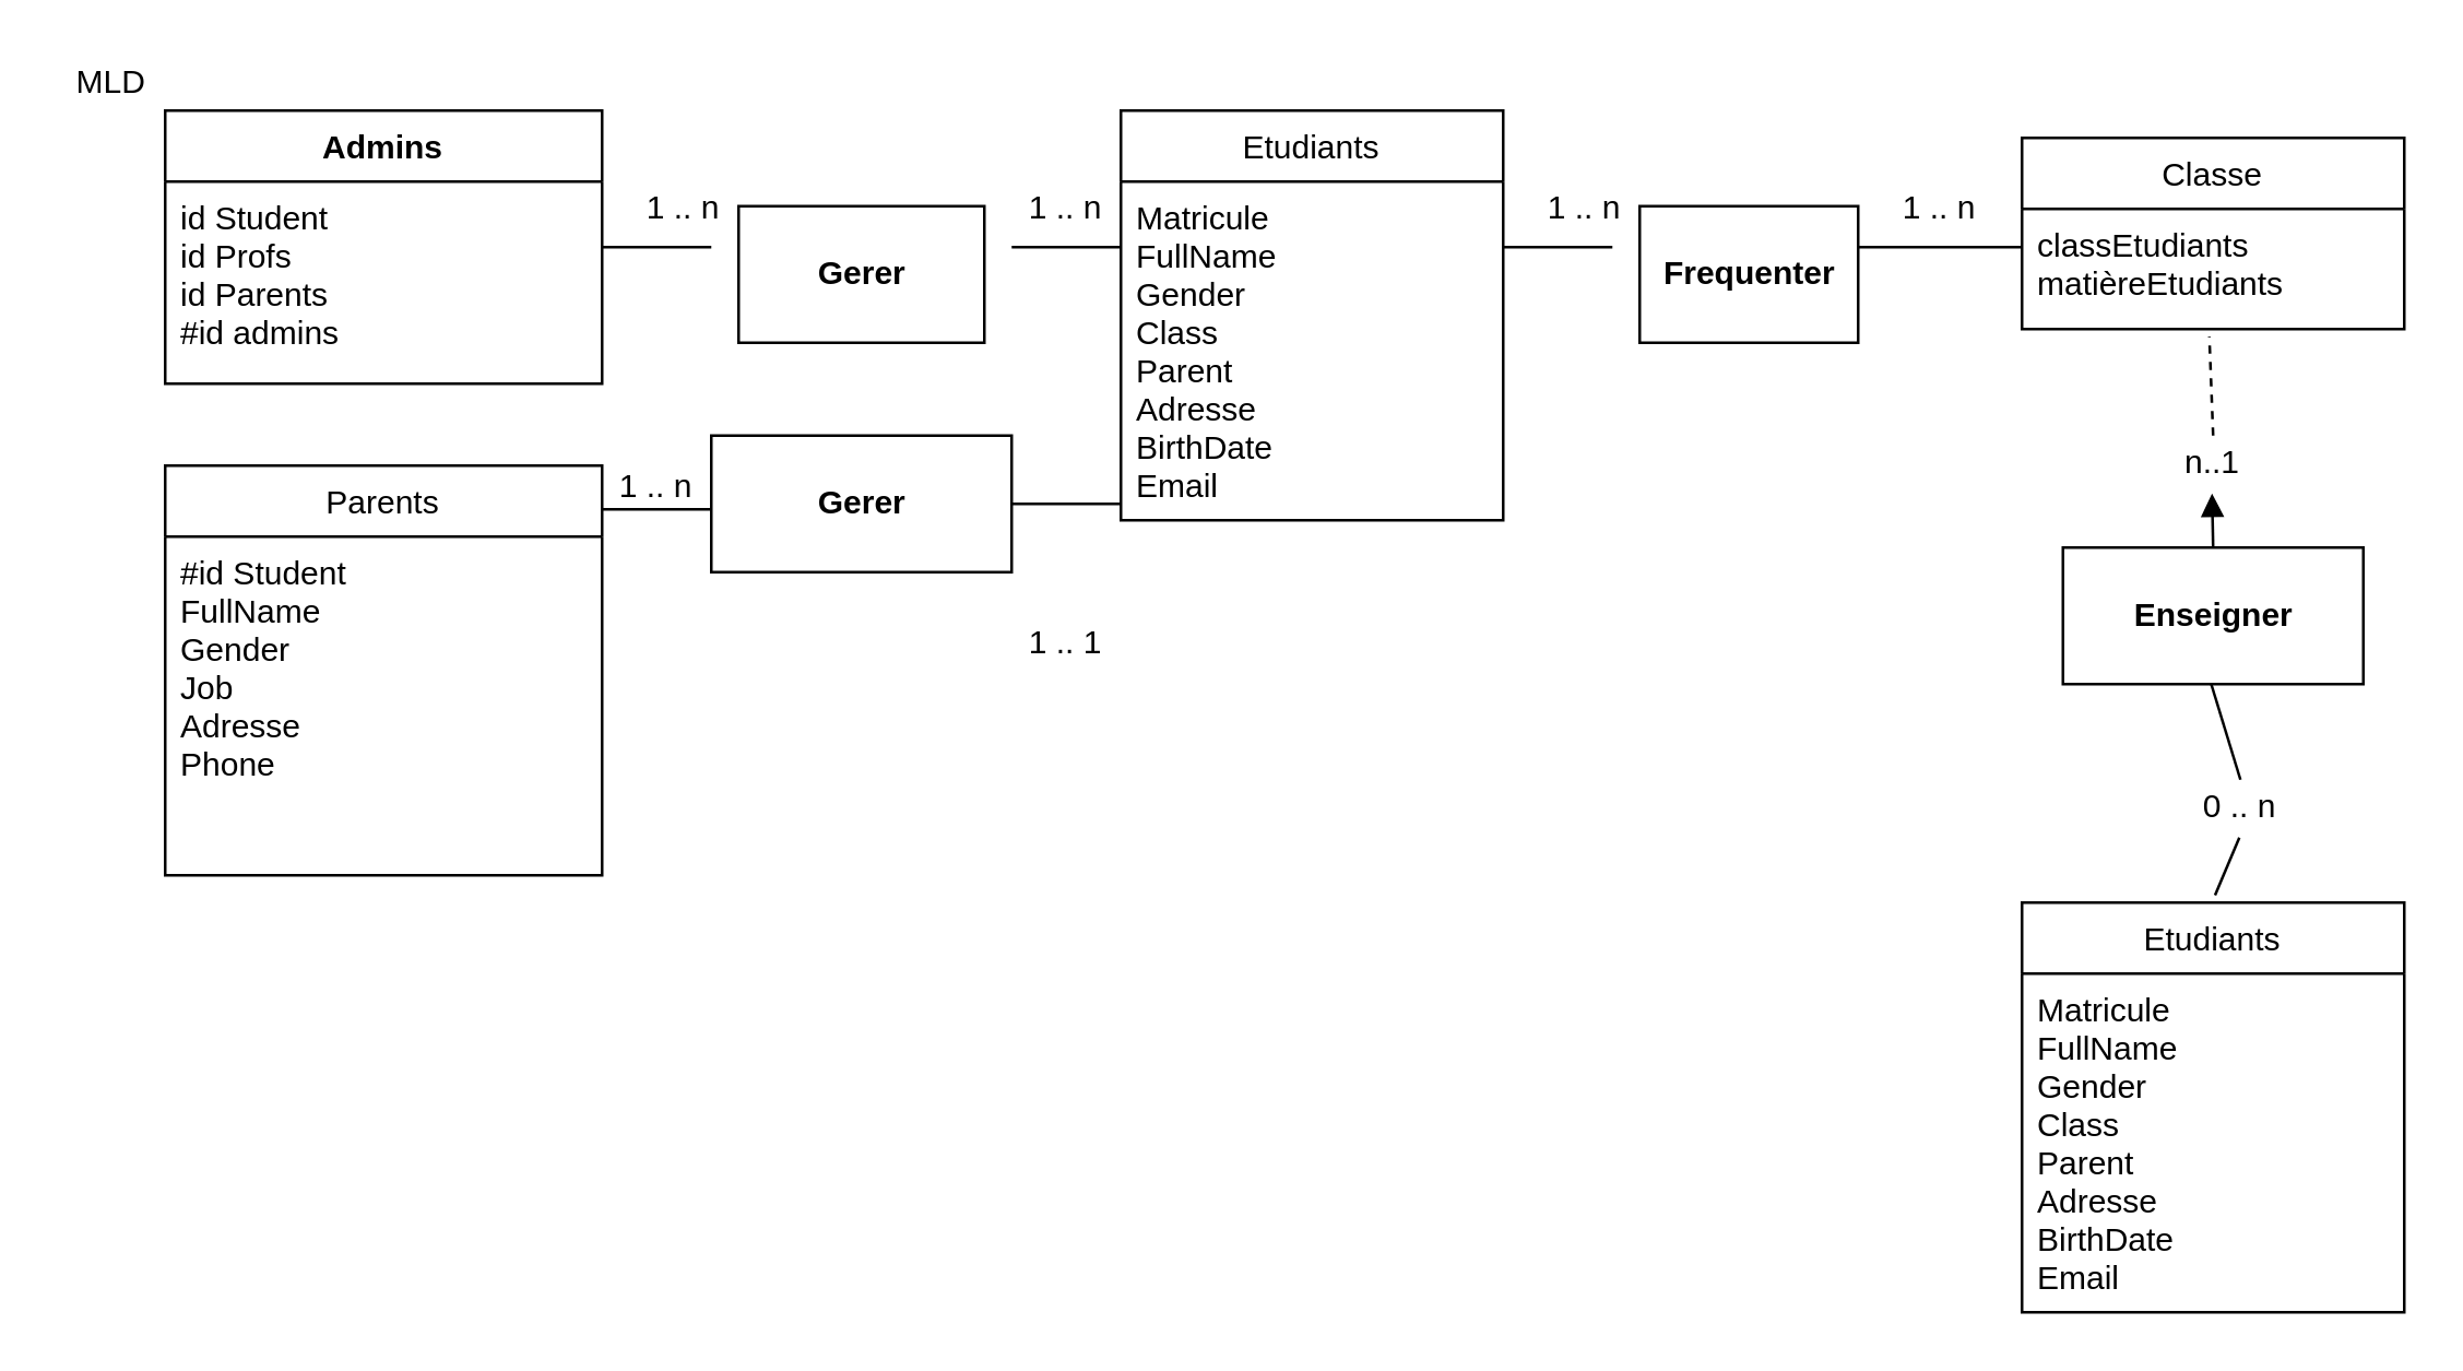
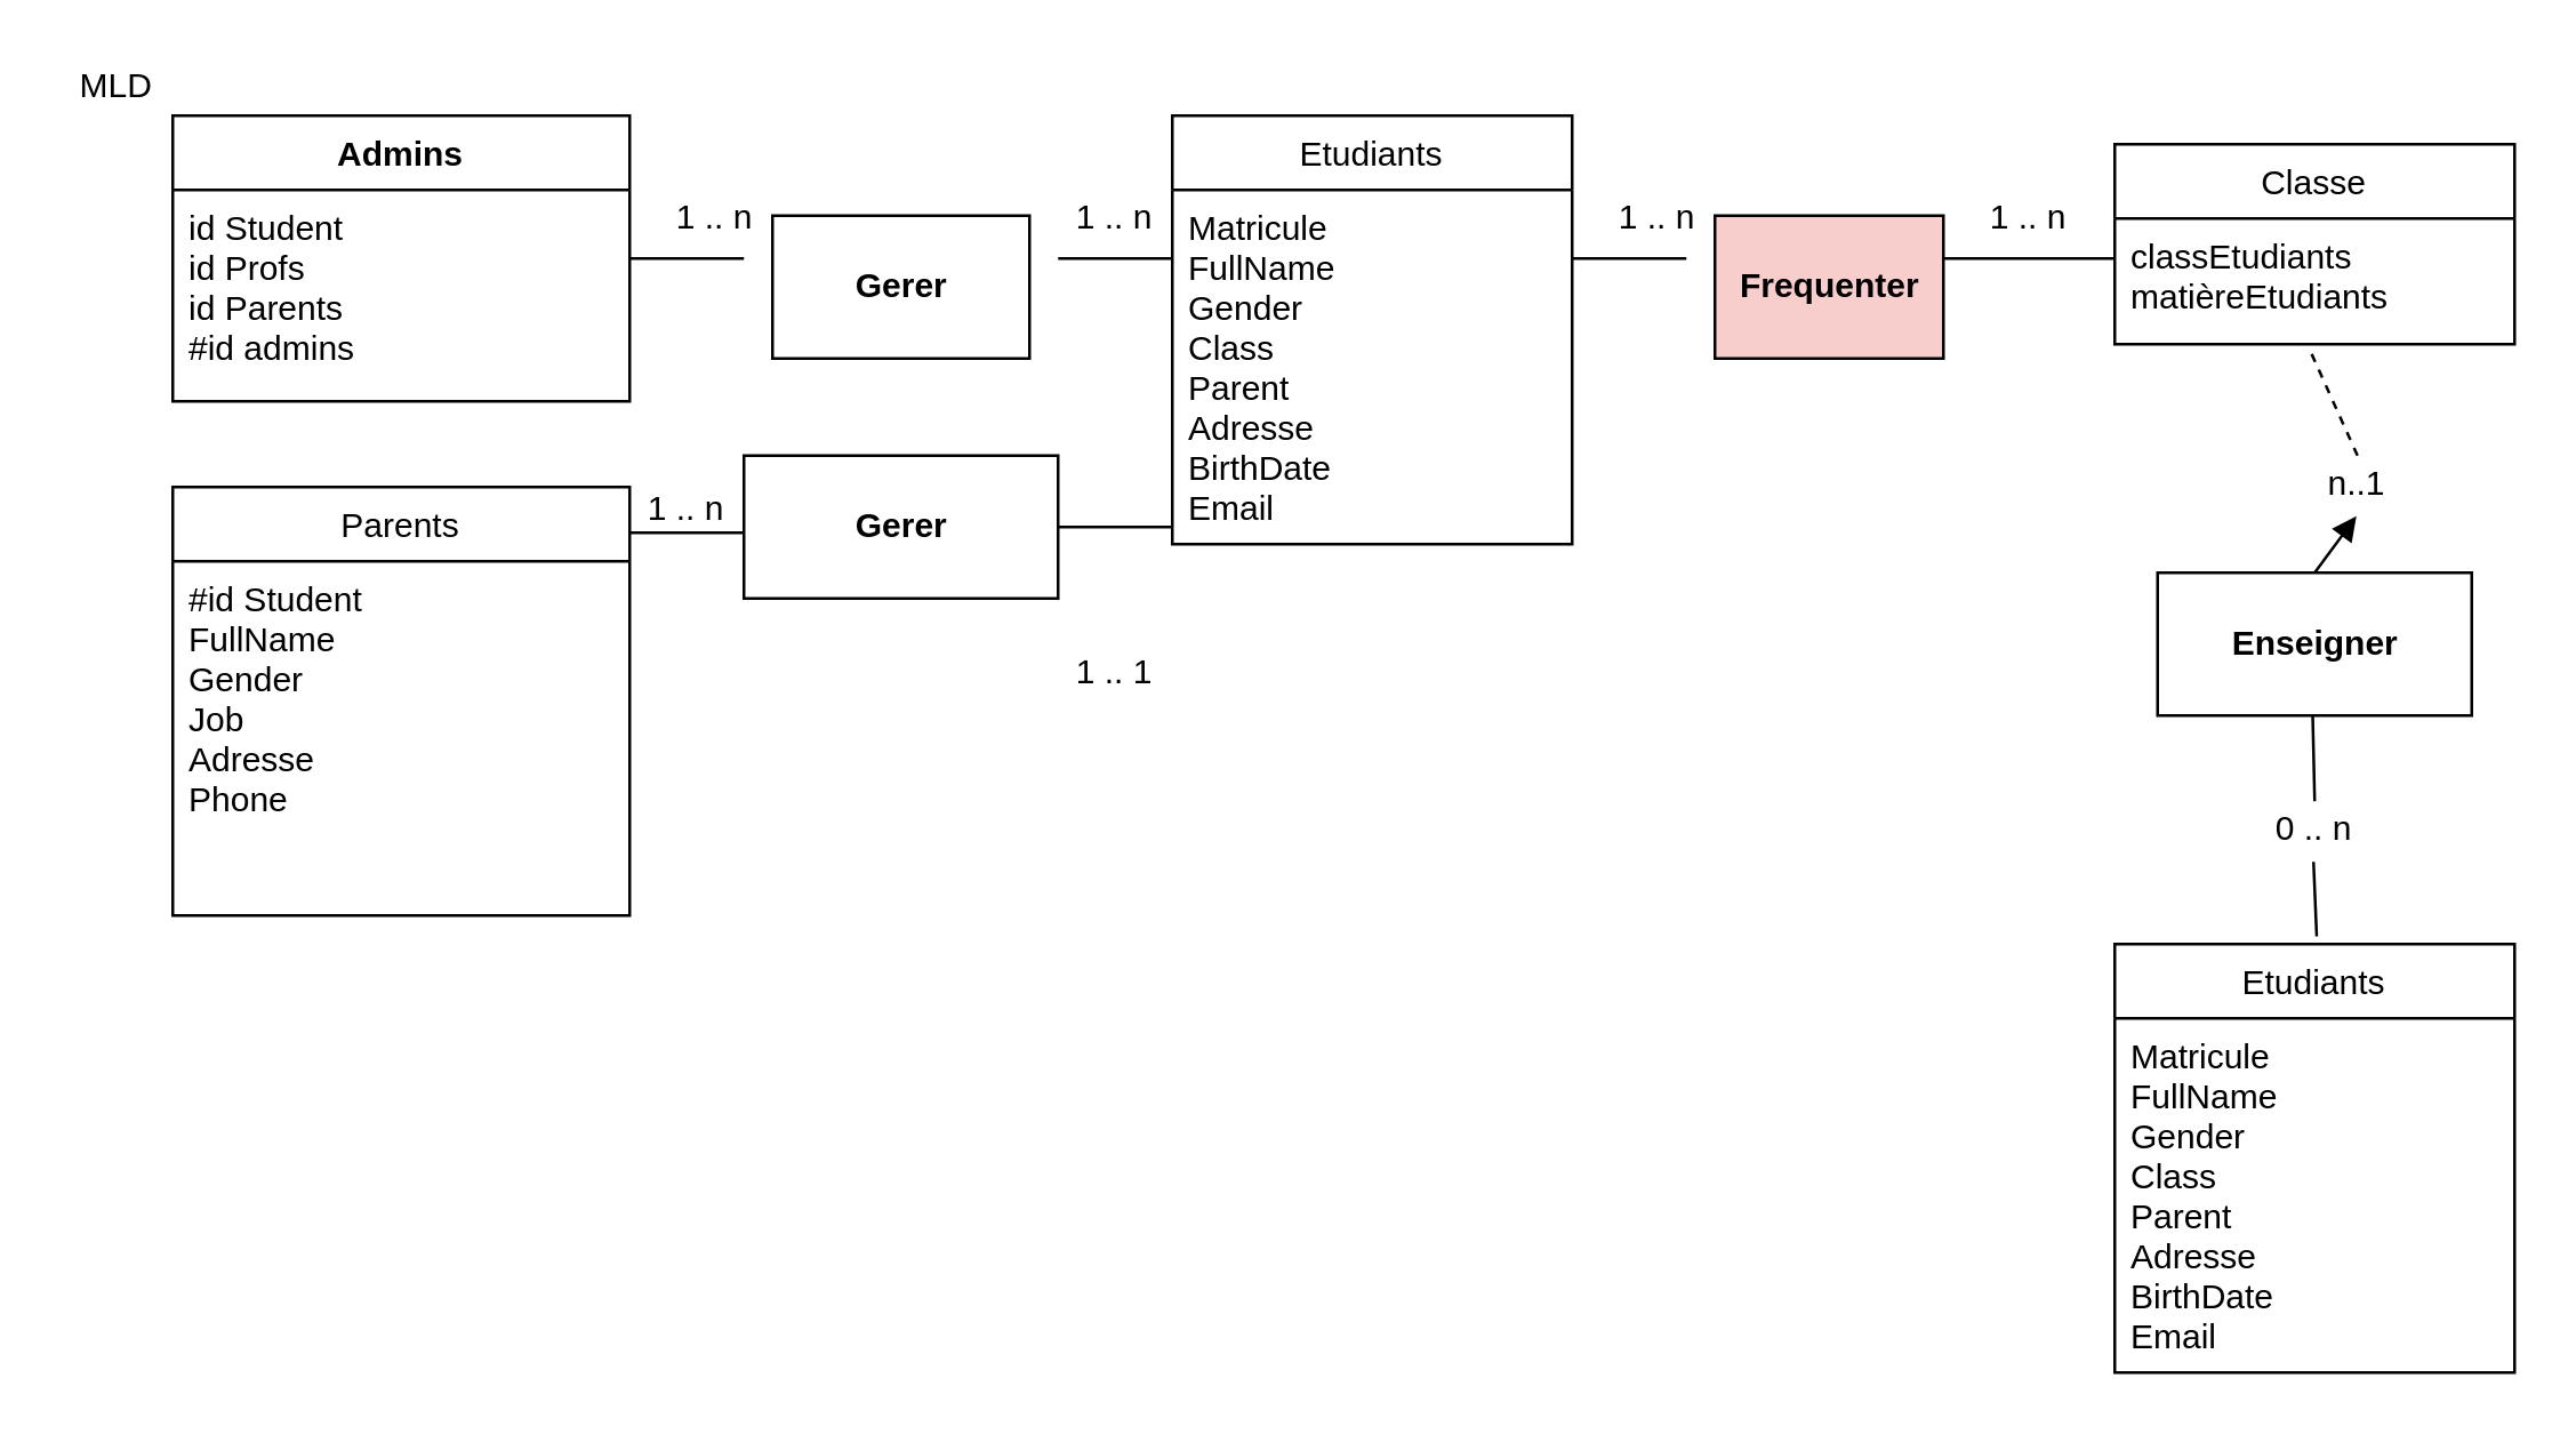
  <mxCell id="0" />
  <mxCell id="1" parent="0" />
  <mxCell id="2" value="Admins" style="swimlane;fontStyle=1;align=center;verticalAlign=top;childLayout=stackLayout;horizontal=1;startSize=26;horizontalStack=0;resizeParent=1;resizeParentMax=0;resizeLast=0;collapsible=1;marginBottom=0;" vertex="1" parent="1"><mxGeometry x="60" y="40" width="160" height="100" as="geometry" /></mxCell>
  <mxCell id="3" value="id Student&#10;id Profs&#10;id Parents&#10;#id admins" style="text;strokeColor=none;fillColor=none;align=left;verticalAlign=top;spacingLeft=4;spacingRight=4;overflow=hidden;rotatable=0;points=[[0,0.5],[1,0.5]];portConstraint=eastwest;" vertex="1" parent="2"><mxGeometry y="26" width="160" height="74" as="geometry" /></mxCell>
  <mxCell id="4" value="" style="line;strokeWidth=1;fillColor=none;align=left;verticalAlign=middle;spacingTop=-1;spacingLeft=3;spacingRight=3;rotatable=0;labelPosition=right;points=[];portConstraint=eastwest;" vertex="1" parent="1"><mxGeometry x="220" y="86" width="40" height="8" as="geometry" /></mxCell>
  <mxCell id="5" value="&lt;b&gt;Gerer&lt;/b&gt;" style="html=1;" vertex="1" parent="1"><mxGeometry x="260" y="159" width="110" height="50" as="geometry" /></mxCell>
  <mxCell id="6" value="" style="line;strokeWidth=1;fillColor=none;align=left;verticalAlign=middle;spacingTop=-1;spacingLeft=3;spacingRight=3;rotatable=0;labelPosition=right;points=[];portConstraint=eastwest;" vertex="1" parent="1"><mxGeometry x="370" y="86" width="40" height="8" as="geometry" /></mxCell>
  <mxCell id="7" value="Etudiants" style="swimlane;fontStyle=0;childLayout=stackLayout;horizontal=1;startSize=26;fillColor=none;horizontalStack=0;resizeParent=1;resizeParentMax=0;resizeLast=0;collapsible=1;marginBottom=0;" vertex="1" parent="1"><mxGeometry x="410" y="40" width="140" height="150" as="geometry" /></mxCell>
  <mxCell id="8" value="Matricule&#10;FullName&#10;Gender&#10;Class&#10;Parent&#10;Adresse&#10;BirthDate&#10;Email&#10;" style="text;strokeColor=none;fillColor=none;align=left;verticalAlign=top;spacingLeft=4;spacingRight=4;overflow=hidden;rotatable=0;points=[[0,0.5],[1,0.5]];portConstraint=eastwest;" vertex="1" parent="7"><mxGeometry y="26" width="140" height="124" as="geometry" /></mxCell>
  <mxCell id="9" value="" style="line;strokeWidth=1;fillColor=none;align=left;verticalAlign=middle;spacingTop=-1;spacingLeft=3;spacingRight=3;rotatable=0;labelPosition=right;points=[];portConstraint=eastwest;" vertex="1" parent="1"><mxGeometry x="550" y="86" width="40" height="8" as="geometry" /></mxCell>
  <mxCell id="10" value="&lt;b&gt;Enseigner&lt;/b&gt;" style="html=1;" vertex="1" parent="1"><mxGeometry x="755" y="200" width="110" height="50" as="geometry" /></mxCell>
  <mxCell id="11" value="" style="line;strokeWidth=1;fillColor=none;align=left;verticalAlign=middle;spacingTop=-1;spacingLeft=3;spacingRight=3;rotatable=0;labelPosition=right;points=[];portConstraint=eastwest;" vertex="1" parent="1"><mxGeometry x="680" y="86" width="60" height="8" as="geometry" /></mxCell>
  <mxCell id="12" value="Classe" style="swimlane;fontStyle=0;childLayout=stackLayout;horizontal=1;startSize=26;fillColor=none;horizontalStack=0;resizeParent=1;resizeParentMax=0;resizeLast=0;collapsible=1;marginBottom=0;" vertex="1" parent="1"><mxGeometry x="740" y="50" width="140" height="70" as="geometry" /></mxCell>
  <mxCell id="13" value="classEtudiants&#10;matièreEtudiants&#10;" style="text;strokeColor=none;fillColor=none;align=left;verticalAlign=top;spacingLeft=4;spacingRight=4;overflow=hidden;rotatable=0;points=[[0,0.5],[1,0.5]];portConstraint=eastwest;" vertex="1" parent="12"><mxGeometry y="26" width="140" height="44" as="geometry" /></mxCell>
- <mxCell id="14" value="&lt;b&gt;Frequenter&lt;/b&gt;" style="html=1;" vertex="1" parent="1"><mxGeometry x="600" y="75" width="80" height="50" as="geometry" /></mxCell>
+ <mxCell id="14" value="&lt;b&gt;Frequenter&lt;/b&gt;" style="html=1;fillColor=#f8cecc;" vertex="1" parent="1"><mxGeometry x="600" y="75" width="80" height="50" as="geometry" /></mxCell>
  <mxCell id="15" value="" style="endArrow=none;html=1;entryX=0.49;entryY=1.061;entryDx=0;entryDy=0;entryPerimeter=0;exitX=0.5;exitY=0;exitDx=0;exitDy=0;dashed=1;" edge="1" parent="1" source="28" target="13"><mxGeometry width="50" height="50" relative="1" as="geometry"><mxPoint x="810" y="170" as="sourcePoint" /><mxPoint x="860" y="120" as="targetPoint" /></mxGeometry></mxCell>
  <mxCell id="16" value="" style="endArrow=none;html=1;entryX=0.49;entryY=1.061;entryDx=0;entryDy=0;entryPerimeter=0;exitX=0.5;exitY=0;exitDx=0;exitDy=0;" edge="1" parent="1" source="31"><mxGeometry width="50" height="50" relative="1" as="geometry"><mxPoint x="810.7" y="327.32" as="sourcePoint" /><mxPoint x="809.3" y="250.004" as="targetPoint" /></mxGeometry></mxCell>
  <mxCell id="17" value="Etudiants" style="swimlane;fontStyle=0;childLayout=stackLayout;horizontal=1;startSize=26;fillColor=none;horizontalStack=0;resizeParent=1;resizeParentMax=0;resizeLast=0;collapsible=1;marginBottom=0;" vertex="1" parent="1"><mxGeometry x="740" y="330" width="140" height="150" as="geometry" /></mxCell>
  <mxCell id="18" value="Matricule&#10;FullName&#10;Gender&#10;Class&#10;Parent&#10;Adresse&#10;BirthDate&#10;Email&#10;" style="text;strokeColor=none;fillColor=none;align=left;verticalAlign=top;spacingLeft=4;spacingRight=4;overflow=hidden;rotatable=0;points=[[0,0.5],[1,0.5]];portConstraint=eastwest;" vertex="1" parent="17"><mxGeometry y="26" width="140" height="124" as="geometry" /></mxCell>
  <mxCell id="19" value="Parents" style="swimlane;fontStyle=0;childLayout=stackLayout;horizontal=1;startSize=26;fillColor=none;horizontalStack=0;resizeParent=1;resizeParentMax=0;resizeLast=0;collapsible=1;marginBottom=0;" vertex="1" parent="1"><mxGeometry x="60" y="170" width="160" height="150" as="geometry" /></mxCell>
  <mxCell id="20" value="#id Student&#10;FullName&#10;Gender&#10;Job&#10;Adresse&#10;Phone" style="text;strokeColor=none;fillColor=none;align=left;verticalAlign=top;spacingLeft=4;spacingRight=4;overflow=hidden;rotatable=0;points=[[0,0.5],[1,0.5]];portConstraint=eastwest;" vertex="1" parent="19"><mxGeometry y="26" width="160" height="124" as="geometry" /></mxCell>
  <mxCell id="21" value="&lt;b&gt;Gerer&lt;/b&gt;" style="html=1;" vertex="1" parent="1"><mxGeometry x="270" y="75" width="90" height="50" as="geometry" /></mxCell>
  <mxCell id="22" value="" style="line;strokeWidth=1;fillColor=none;align=left;verticalAlign=middle;spacingTop=-1;spacingLeft=3;spacingRight=3;rotatable=0;labelPosition=right;points=[];portConstraint=eastwest;" vertex="1" parent="1"><mxGeometry x="370" y="180" width="40" height="8" as="geometry" /></mxCell>
  <mxCell id="23" value="" style="line;strokeWidth=1;fillColor=none;align=left;verticalAlign=middle;spacingTop=-1;spacingLeft=3;spacingRight=3;rotatable=0;labelPosition=right;points=[];portConstraint=eastwest;" vertex="1" parent="1"><mxGeometry x="220" y="182" width="40" height="8" as="geometry" /></mxCell>
  <mxCell id="24" value="1 .. n" style="text;html=1;strokeColor=none;fillColor=none;align=center;verticalAlign=middle;whiteSpace=wrap;rounded=0;" vertex="1" parent="1"><mxGeometry x="230" y="66" width="40" height="20" as="geometry" /></mxCell>
  <mxCell id="25" value="1 .. n" style="text;html=1;strokeColor=none;fillColor=none;align=center;verticalAlign=middle;whiteSpace=wrap;rounded=0;" vertex="1" parent="1"><mxGeometry x="370" y="66" width="40" height="20" as="geometry" /></mxCell>
  <mxCell id="26" value="1 .. n" style="text;html=1;strokeColor=none;fillColor=none;align=center;verticalAlign=middle;whiteSpace=wrap;rounded=0;" vertex="1" parent="1"><mxGeometry x="560" y="66" width="40" height="20" as="geometry" /></mxCell>
  <mxCell id="27" value="1 .. n" style="text;html=1;strokeColor=none;fillColor=none;align=center;verticalAlign=middle;whiteSpace=wrap;rounded=0;" vertex="1" parent="1"><mxGeometry x="690" y="66" width="40" height="20" as="geometry" /></mxCell>
- <mxCell id="28" value="n..1" style="text;html=1;strokeColor=none;fillColor=none;align=center;verticalAlign=middle;whiteSpace=wrap;rounded=0;" vertex="1" parent="1"><mxGeometry x="790" y="159" width="40" height="20" as="geometry" /></mxCell>
+ <mxCell id="28" value="n..1" style="text;html=1;strokeColor=none;fillColor=none;align=center;verticalAlign=middle;whiteSpace=wrap;rounded=0;" vertex="1" parent="1"><mxGeometry x="805" y="159" width="40" height="20" as="geometry" /></mxCell>
  <mxCell id="29" value="" style="endArrow=block;html=1;entryX=0.49;entryY=1.061;entryDx=0;entryDy=0;entryPerimeter=0;exitX=0.5;exitY=0;exitDx=0;exitDy=0;" edge="1" parent="1" source="10" target="28"><mxGeometry width="50" height="50" relative="1" as="geometry"><mxPoint x="810" y="200" as="sourcePoint" /><mxPoint x="808.6" y="122.684" as="targetPoint" /></mxGeometry></mxCell>
  <mxCell id="30" value="1 .. 1" style="text;html=1;strokeColor=none;fillColor=none;align=center;verticalAlign=middle;whiteSpace=wrap;rounded=0;" vertex="1" parent="1"><mxGeometry x="370" y="225" width="40" height="20" as="geometry" /></mxCell>
- <mxCell id="31" value="0 .. n" style="text;html=1;strokeColor=none;fillColor=none;align=center;verticalAlign=middle;whiteSpace=wrap;rounded=0;" vertex="1" parent="1"><mxGeometry x="800" y="285" width="40" height="20" as="geometry" /></mxCell>
+ <mxCell id="31" value="0 .. n" style="text;html=1;strokeColor=none;fillColor=none;align=center;verticalAlign=middle;whiteSpace=wrap;rounded=0;" vertex="1" parent="1"><mxGeometry x="790" y="280" width="40" height="20" as="geometry" /></mxCell>
  <mxCell id="32" value="" style="endArrow=none;html=1;entryX=0.49;entryY=1.061;entryDx=0;entryDy=0;entryPerimeter=0;exitX=0.5;exitY=0;exitDx=0;exitDy=0;" edge="1" parent="1" target="31"><mxGeometry width="50" height="50" relative="1" as="geometry"><mxPoint x="810.7" y="327.32" as="sourcePoint" /><mxPoint x="809.3" y="250.004" as="targetPoint" /></mxGeometry></mxCell>
  <mxCell id="33" value="1 .. n" style="text;html=1;strokeColor=none;fillColor=none;align=center;verticalAlign=middle;whiteSpace=wrap;rounded=0;" vertex="1" parent="1"><mxGeometry x="220" y="168" width="40" height="20" as="geometry" /></mxCell>
  <mxCell id="34" value="MLD" style="text;html=1;align=center;verticalAlign=middle;resizable=0;points=[];autosize=1;" vertex="1" parent="1"><mxGeometry x="20" y="20" width="40" height="20" as="geometry" /></mxCell>
